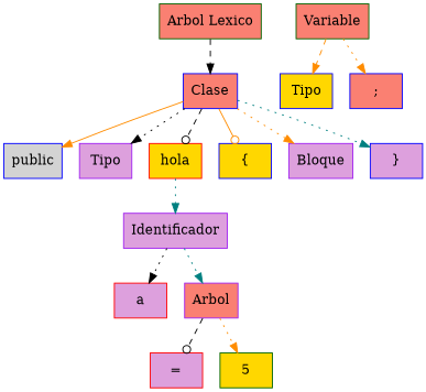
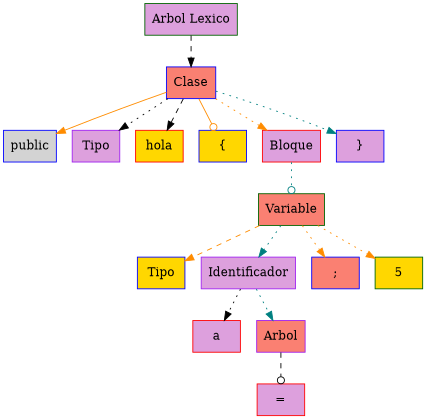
  digraph {
    rankdir=UD
    node [color=blue fillcolor=plum shape=box style=filled]
    edge [arrowhead=normal color=darkorange style=dotted]
-   n1 [color=darkgreen fillcolor=salmon label="Arbol Lexico"]
+   n1 [color=darkgreen label="Arbol Lexico"]
    n2 [fillcolor=salmon label=Clase]
    n3 [fillcolor=lightgrey label=public]
    n4 [color=purple label=Tipo]
    n5 [color=red fillcolor=gold label=hola]
    n6 [fillcolor=gold label="{"]
-   n7 [color=purple label=Bloque]
+   n7 [color=red label=Bloque]
    n8 [label="}"]
    n9 [color=darkgreen fillcolor=salmon label=Variable]
    n10 [fillcolor=gold label=Tipo]
    n11 [color=purple label=Identificador]
    n12 [fillcolor=salmon label=";"]
    n13 [color=red label=a]
    n14 [color=purple fillcolor=salmon label=Arbol]
    n15 [color=red label="="]
    n16 [color=darkgreen fillcolor=gold label=5]
    n1 -> n2 [color=black style=dashed]
    n2 -> n3 [style=solid]
    n2 -> n4 [color=black]
-   n2 -> n5 [arrowhead=odot color=black style=dashed]
+   n2 -> n5 [color=black style=dashed]
    n2 -> n6 [arrowhead=odot style=solid]
    n2 -> n7
    n2 -> n8 [color=teal]
+   n7 -> n9 [arrowhead=odot color=teal]
    n9 -> n10 [style=dashed]
-   n5 -> n11 [color=teal]
+   n9 -> n11 [color=teal]
    n9 -> n12
    n11 -> n13 [color=black]
    n11 -> n14 [color=teal]
    n14 -> n15 [arrowhead=odot color=black style=dashed]
-   n14 -> n16
+   n9 -> n16
  }
